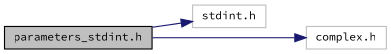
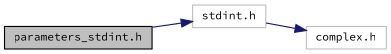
  digraph {
    fontname="Source Code Pro"
    rankdir=LR
    node [color=grey75 fillcolor=white fontname="Source Code Pro" fontsize=10 shape=record style=filled]
    edge [color=midnightblue fontname="Source Code Pro" fontsize=10 labelfontname=Helvetica labelfontsize=10 style=solid]
    n1 [color=black fillcolor=grey75 fontcolor=black height=0.2 label="parameters_stdint.h" width=0.4]
    n2 [height=0.2 label="stdint.h" width=0.4]
    n3 [height=0.2 label="complex.h" width=0.4]
    n1 -> n2
-   n1 -> n3
+   n2 -> n3
  }
